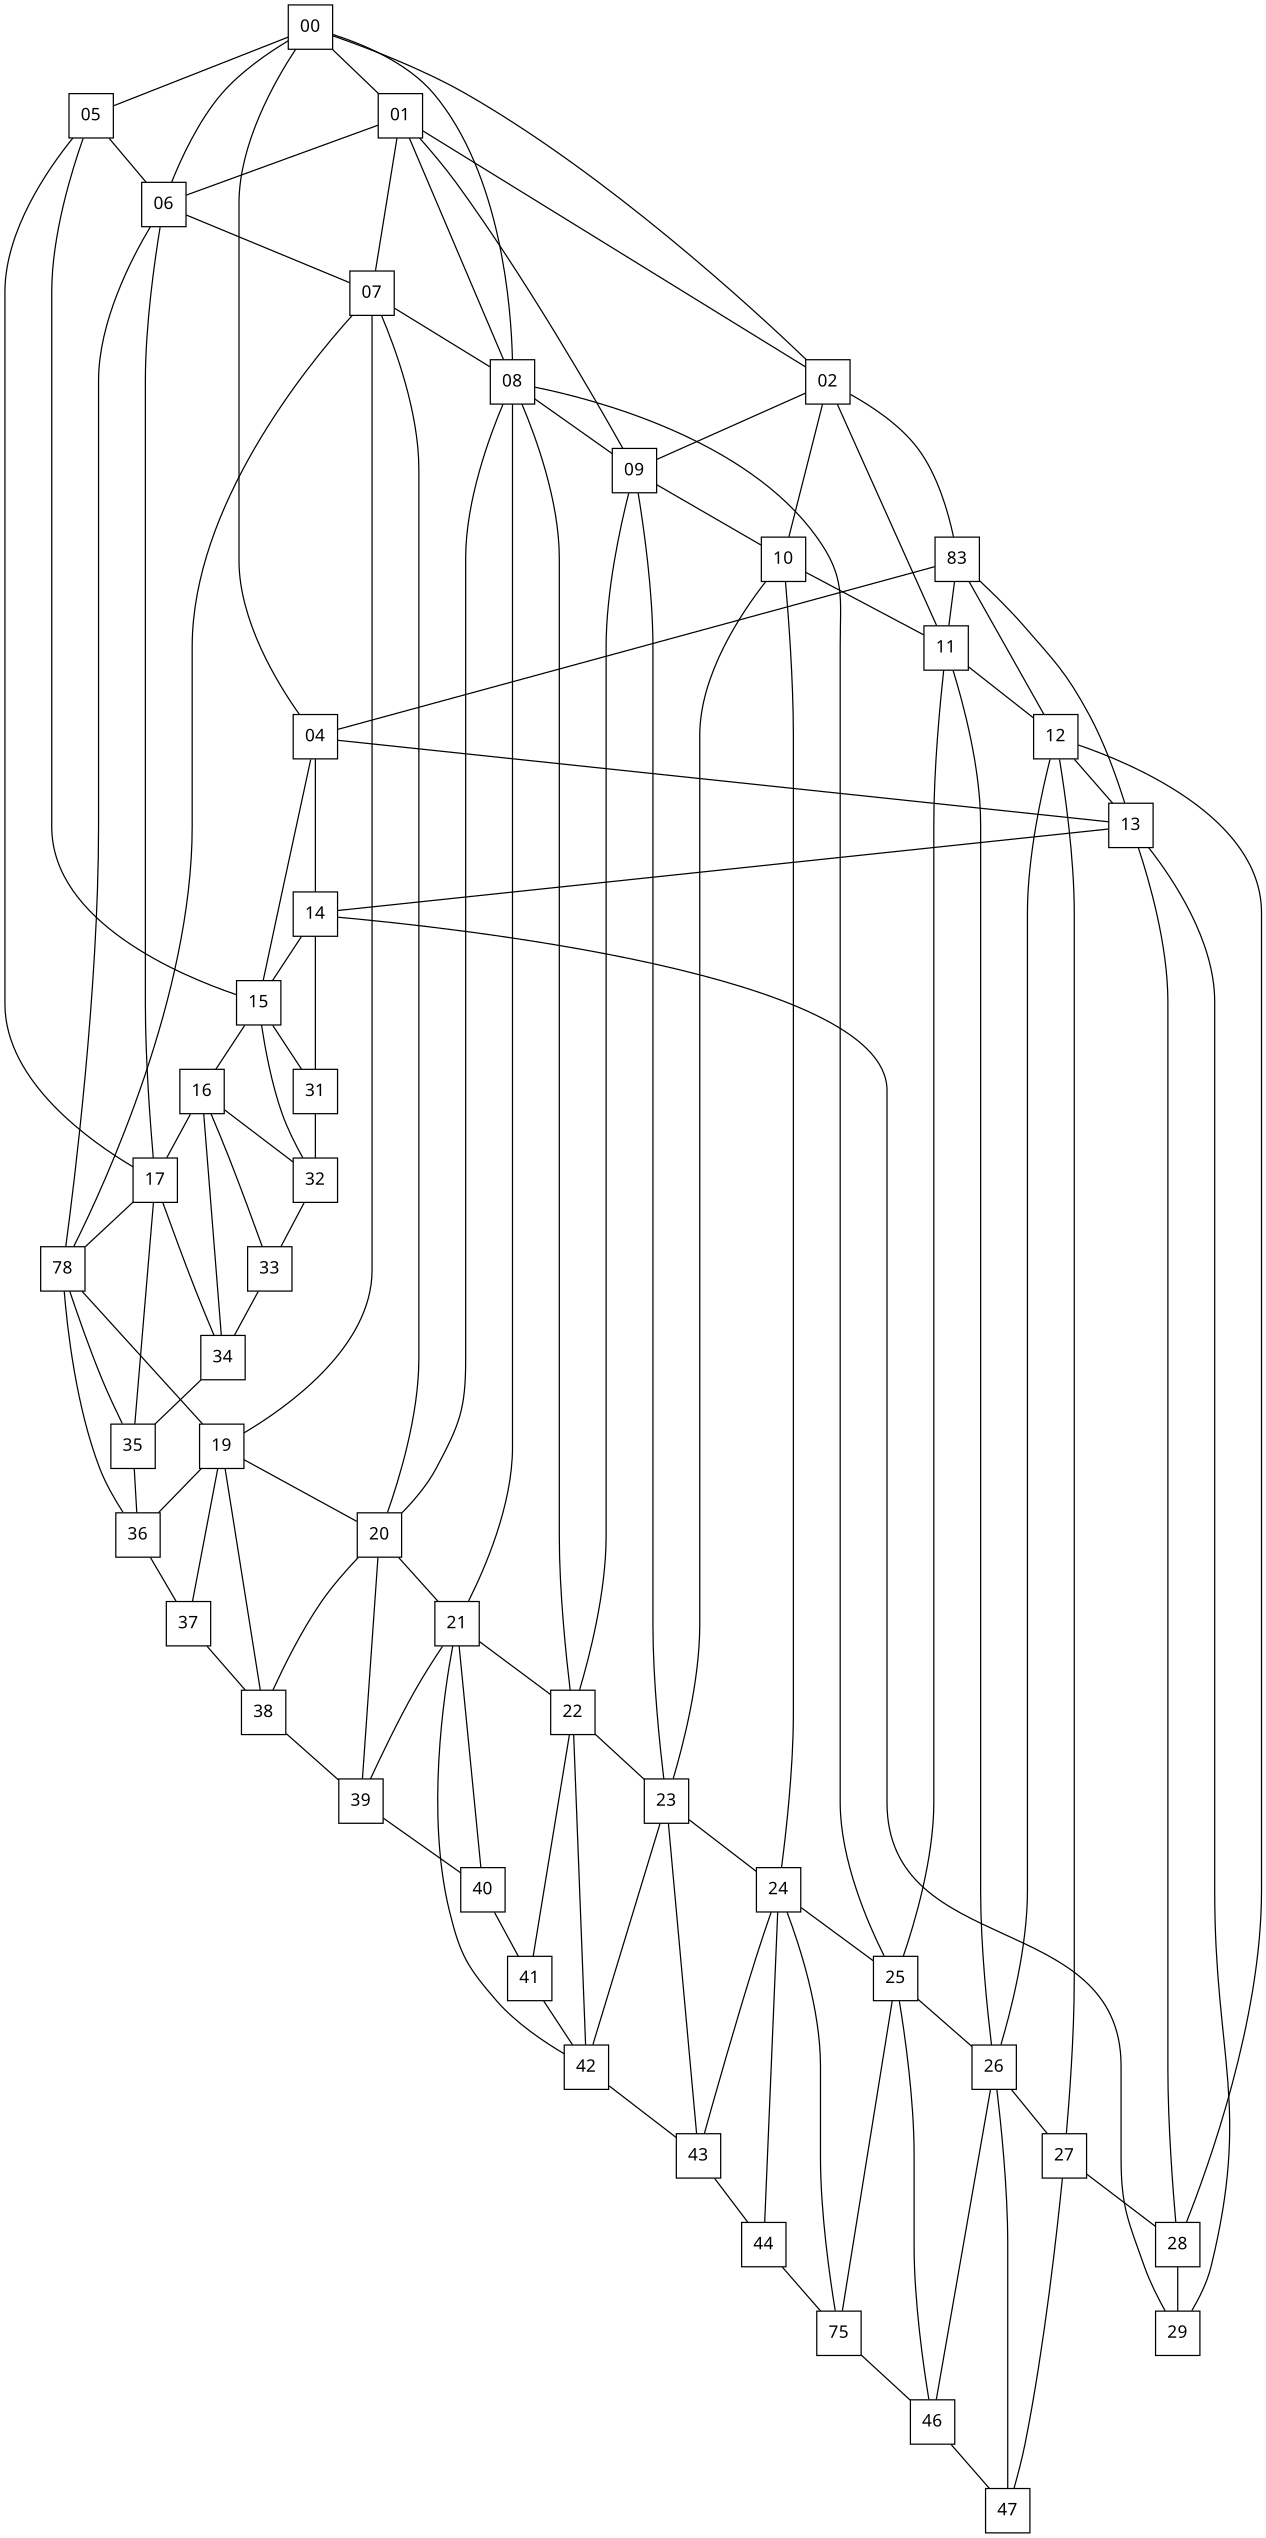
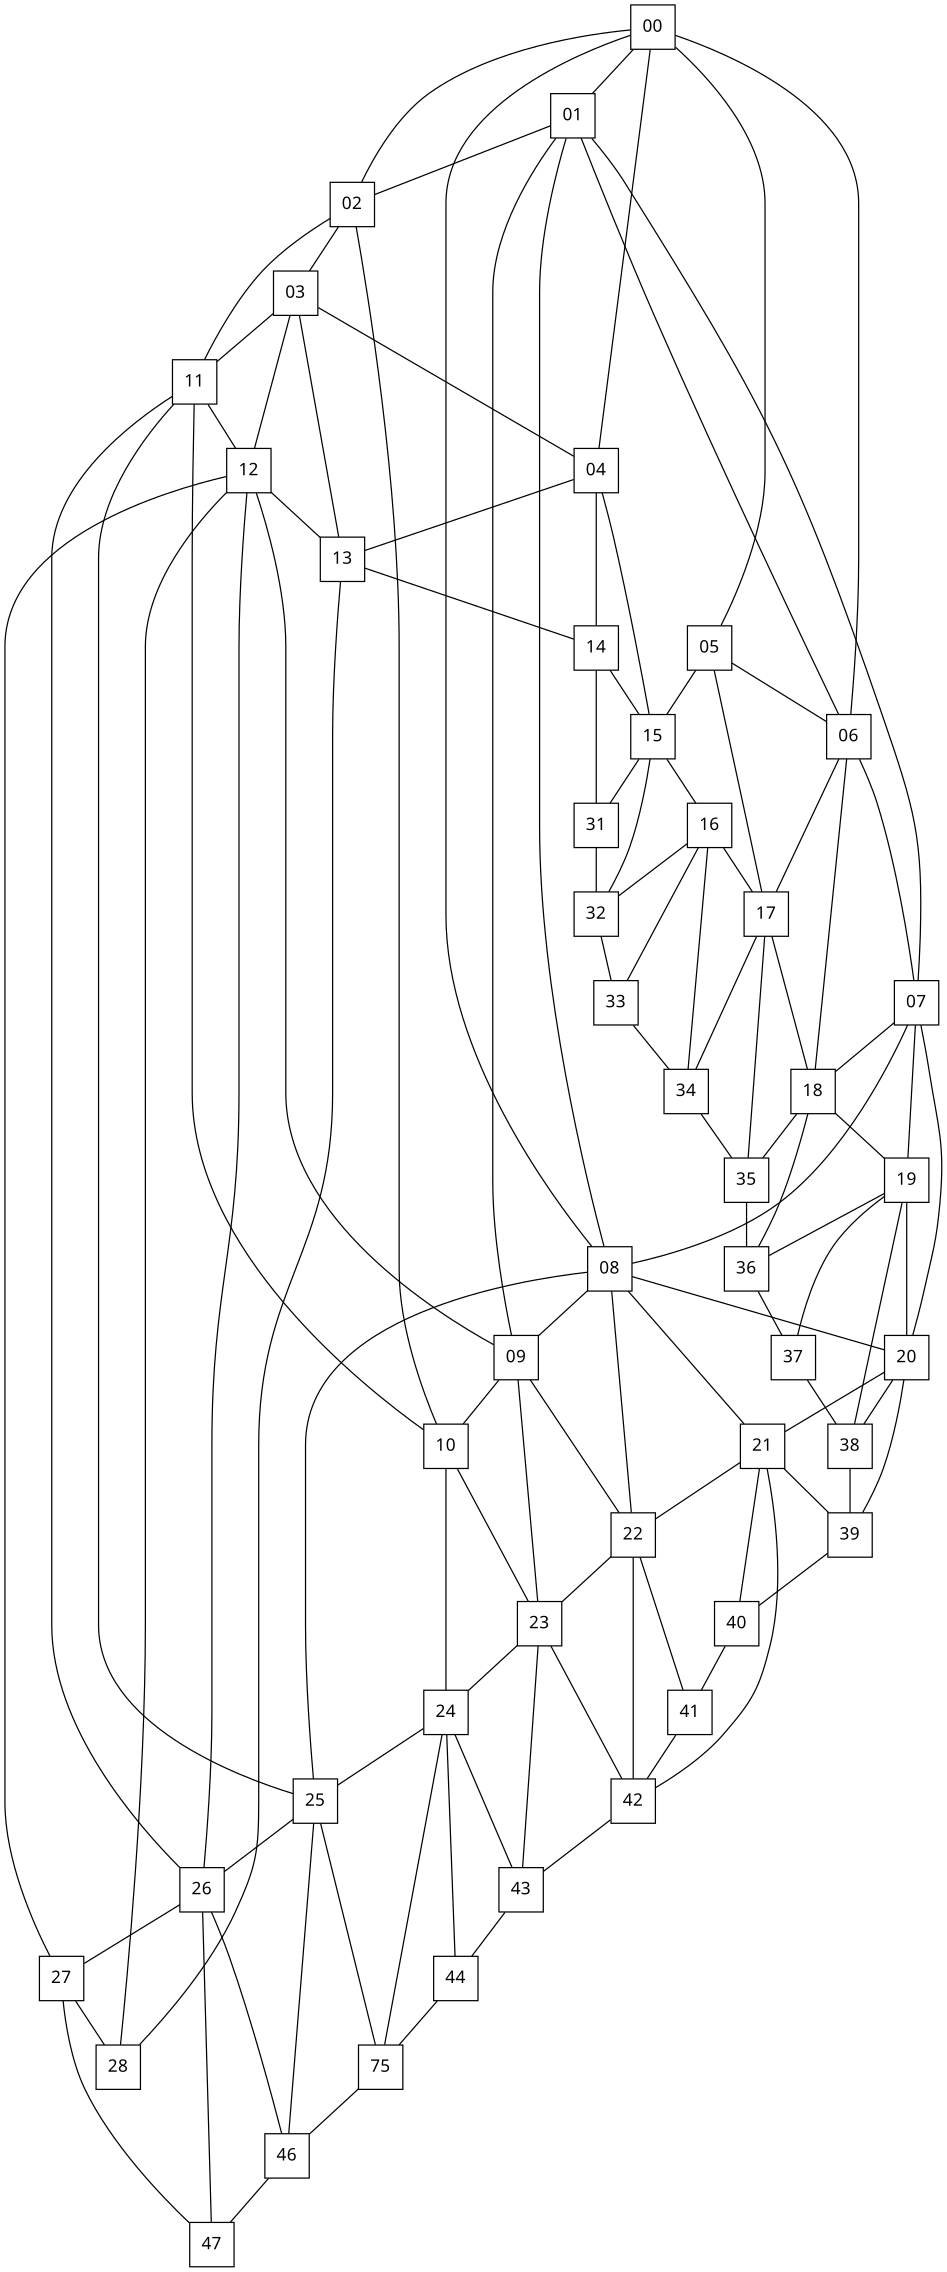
  graph {
    fontname="Noto Sans"
    node [fontname="Noto Sans" shape=square type=virtual]
    edge [fontname="Noto Sans"]
    n1 [label=00 type=physical]
    n2 [label=01 type=physical]
    n3 [label=02 type=physical]
    n4 [label=04 type=physical]
    n5 [label=05 type=physical]
    n6 [label=06 type=physical]
    n7 [label=08 type=physical]
    n8 [label=07 type=physical]
    n9 [label=09 type=physical]
-   n10 [label=83 type=physical]
+   n10 [label=03 type=physical]
    n11 [label=10]
    n12 [label=11]
    n13 [label=12]
    n14 [label=13]
    n15 [label=14]
    n16 [label=15 type=physical]
    n17 [label=17 type=physical]
-   n18 [label=78 type=physical]
+   n18 [label=18 type=physical]
    n19 [label=19]
    n20 [label=20]
    n21 [label=21]
    n22 [label=22 type=physical]
    n23 [label=25]
    n24 [label=23]
    n25 [label=24]
    n26 [label=26]
    n27 [label=27]
    n28 [label=28]
-   n29 [label=29]
    n30 [label=31]
    n31 [label=16 type=physical]
    n32 [label=32 type=physical]
    n33 [label=33]
    n34 [label=34]
    n35 [label=35]
    n36 [label=36]
    n37 [label=37]
    n38 [label=38]
    n39 [label=39]
    n40 [label=40]
    n41 [label=42]
    n42 [label=41]
    n43 [label=43]
    n44 [label=44]
    n45 [label=75]
    n46 [label=46]
    n47 [label=47]
    n1 -- n2
    n1 -- n3
    n1 -- n4
    n1 -- n5
    n1 -- n6
    n1 -- n7
    n2 -- n3
    n2 -- n6
    n2 -- n7
    n2 -- n8
    n2 -- n9
-   n3 -- n9
+   n13 -- n9
    n3 -- n10
    n3 -- n11
    n3 -- n12
    n4 -- n14
    n4 -- n15
    n4 -- n16
    n5 -- n6
    n5 -- n16
    n5 -- n17
    n6 -- n8
    n6 -- n17
    n6 -- n18
    n7 -- n9
    n7 -- n20
    n7 -- n21
    n7 -- n22
    n7 -- n23
    n8 -- n7
    n8 -- n18
    n8 -- n19
    n8 -- n20
    n9 -- n11
    n9 -- n22
    n9 -- n24
    n10 -- n4
    n10 -- n12
    n10 -- n13
    n10 -- n14
    n11 -- n12
    n11 -- n24
    n11 -- n25
    n12 -- n13
    n12 -- n23
    n12 -- n26
    n13 -- n14
    n13 -- n26
    n13 -- n27
    n13 -- n28
    n14 -- n15
    n14 -- n28
-   n14 -- n29
    n15 -- n16
-   n15 -- n29
    n15 -- n30
    n16 -- n30
    n16 -- n31
    n16 -- n32
    n17 -- n18
    n17 -- n34
    n17 -- n35
    n18 -- n19
    n18 -- n35
    n18 -- n36
    n19 -- n20
    n19 -- n36
    n19 -- n37
    n19 -- n38
    n20 -- n21
    n20 -- n38
    n20 -- n39
    n21 -- n22
    n21 -- n39
    n21 -- n40
    n21 -- n41
    n22 -- n24
    n22 -- n41
    n22 -- n42
    n23 -- n26
    n23 -- n45
    n23 -- n46
    n24 -- n25
    n24 -- n41
    n24 -- n43
    n25 -- n23
    n25 -- n43
    n25 -- n44
    n25 -- n45
    n26 -- n27
    n26 -- n46
    n26 -- n47
    n27 -- n28
    n27 -- n47
-   n28 -- n29
    n30 -- n32
    n31 -- n17
    n31 -- n32
    n31 -- n33
    n31 -- n34
    n32 -- n33
    n33 -- n34
    n34 -- n35
    n35 -- n36
    n36 -- n37
    n37 -- n38
    n38 -- n39
    n39 -- n40
    n40 -- n42
    n41 -- n43
    n42 -- n41
    n43 -- n44
    n44 -- n45
    n45 -- n46
    n46 -- n47
  }
